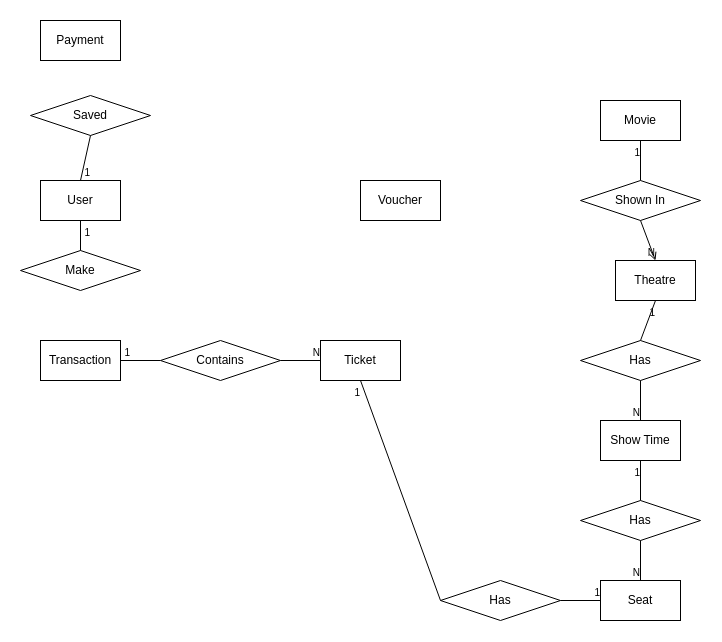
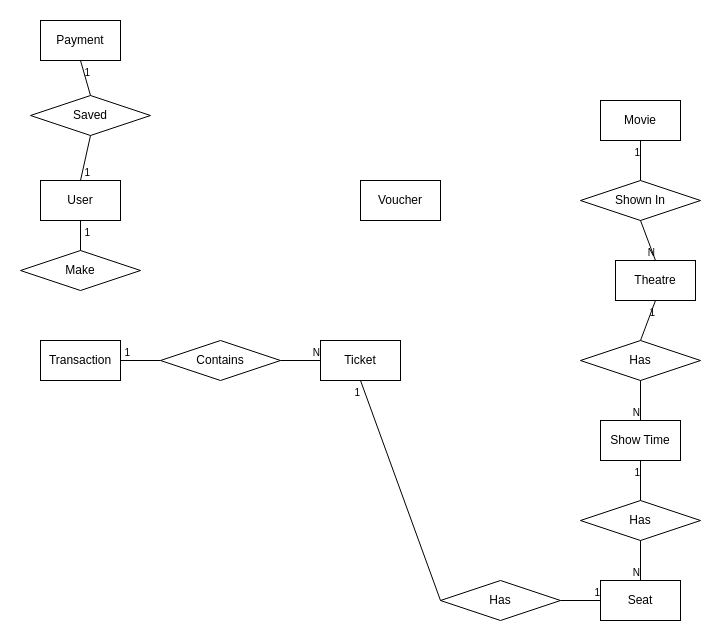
  <mxCell id="0" />
  <mxCell id="1" parent="0" />
  <mxCell id="2" value="Movie" style="whiteSpace=wrap;html=1;align=center;" parent="1" vertex="1"><mxGeometry x="600" y="100" width="80" height="40" as="geometry" /></mxCell>
  <mxCell id="3" value="Theatre" style="whiteSpace=wrap;html=1;align=center;" parent="1" vertex="1"><mxGeometry x="615" y="260" width="80" height="40" as="geometry" /></mxCell>
  <mxCell id="4" value="Shown In" style="shape=rhombus;perimeter=rhombusPerimeter;whiteSpace=wrap;html=1;align=center;" parent="1" vertex="1"><mxGeometry x="580" y="180" width="120" height="40" as="geometry" /></mxCell>
  <mxCell id="5" value="" style="endArrow=none;html=1;rounded=0;fontSize=10;entryX=0.5;entryY=1;entryDx=0;entryDy=0;exitX=0.5;exitY=0;exitDx=0;exitDy=0;" parent="1" source="4" target="2" edge="1"><mxGeometry relative="1" as="geometry"><mxPoint x="500" y="270" as="sourcePoint" /><mxPoint x="660" y="270" as="targetPoint" /></mxGeometry></mxCell>
  <mxCell id="6" value="1" style="resizable=0;html=1;align=right;verticalAlign=bottom;fontSize=10;" parent="5" connectable="0" vertex="1"><mxGeometry x="1" relative="1" as="geometry"><mxPoint y="20" as="offset" /></mxGeometry></mxCell>
- <mxCell id="7" value="" style="endArrow=open;html=1;rounded=0;fontSize=10;exitX=0.5;exitY=1;exitDx=0;exitDy=0;entryX=0.5;entryY=0;entryDx=0;entryDy=0;" parent="1" source="4" target="3" edge="1"><mxGeometry relative="1" as="geometry"><mxPoint x="500" y="270" as="sourcePoint" /><mxPoint x="660" y="270" as="targetPoint" /></mxGeometry></mxCell>
+ <mxCell id="7" value="" style="endArrow=none;html=1;rounded=0;fontSize=10;exitX=0.5;exitY=1;exitDx=0;exitDy=0;entryX=0.5;entryY=0;entryDx=0;entryDy=0;" parent="1" source="4" target="3" edge="1"><mxGeometry relative="1" as="geometry"><mxPoint x="500" y="270" as="sourcePoint" /><mxPoint x="660" y="270" as="targetPoint" /></mxGeometry></mxCell>
  <mxCell id="8" value="N" style="resizable=0;html=1;align=right;verticalAlign=bottom;fontSize=10;" parent="7" connectable="0" vertex="1"><mxGeometry x="1" relative="1" as="geometry" /></mxCell>
  <mxCell id="9" value="Has" style="shape=rhombus;perimeter=rhombusPerimeter;whiteSpace=wrap;html=1;align=center;" parent="1" vertex="1"><mxGeometry x="580" y="340" width="120" height="40" as="geometry" /></mxCell>
  <mxCell id="10" value="" style="endArrow=none;html=1;rounded=0;fontSize=10;entryX=0.5;entryY=1;entryDx=0;entryDy=0;exitX=0.5;exitY=0;exitDx=0;exitDy=0;" parent="1" source="9" target="3" edge="1"><mxGeometry relative="1" as="geometry"><mxPoint x="610" y="310" as="sourcePoint" /><mxPoint x="770" y="310" as="targetPoint" /></mxGeometry></mxCell>
  <mxCell id="11" value="1" style="resizable=0;html=1;align=right;verticalAlign=bottom;fontSize=10;" parent="10" connectable="0" vertex="1"><mxGeometry x="1" relative="1" as="geometry"><mxPoint y="20" as="offset" /></mxGeometry></mxCell>
  <mxCell id="12" value="Show Time" style="whiteSpace=wrap;html=1;align=center;" parent="1" vertex="1"><mxGeometry x="600" y="420" width="80" height="40" as="geometry" /></mxCell>
  <mxCell id="13" value="" style="endArrow=none;html=1;rounded=0;fontSize=10;exitX=0.5;exitY=1;exitDx=0;exitDy=0;entryX=0.5;entryY=0;entryDx=0;entryDy=0;" parent="1" source="9" target="12" edge="1"><mxGeometry relative="1" as="geometry"><mxPoint x="610" y="310" as="sourcePoint" /><mxPoint x="770" y="310" as="targetPoint" /></mxGeometry></mxCell>
  <mxCell id="14" value="N" style="resizable=0;html=1;align=right;verticalAlign=bottom;fontSize=10;" parent="13" connectable="0" vertex="1"><mxGeometry x="1" relative="1" as="geometry" /></mxCell>
  <mxCell id="15" value="Seat" style="whiteSpace=wrap;html=1;align=center;" parent="1" vertex="1"><mxGeometry x="600" y="580" width="80" height="40" as="geometry" /></mxCell>
  <mxCell id="16" value="Has" style="shape=rhombus;perimeter=rhombusPerimeter;whiteSpace=wrap;html=1;align=center;" parent="1" vertex="1"><mxGeometry x="580" y="500" width="120" height="40" as="geometry" /></mxCell>
  <mxCell id="17" value="" style="endArrow=none;html=1;rounded=0;fontSize=10;entryX=0.5;entryY=1;entryDx=0;entryDy=0;exitX=0.5;exitY=0;exitDx=0;exitDy=0;" parent="1" source="16" target="12" edge="1"><mxGeometry relative="1" as="geometry"><mxPoint x="510" y="500" as="sourcePoint" /><mxPoint x="670" y="500" as="targetPoint" /></mxGeometry></mxCell>
  <mxCell id="18" value="1" style="resizable=0;html=1;align=right;verticalAlign=bottom;fontSize=10;" parent="17" connectable="0" vertex="1"><mxGeometry x="1" relative="1" as="geometry"><mxPoint y="20" as="offset" /></mxGeometry></mxCell>
  <mxCell id="19" value="" style="endArrow=none;html=1;rounded=0;fontSize=10;exitX=0.5;exitY=1;exitDx=0;exitDy=0;entryX=0.5;entryY=0;entryDx=0;entryDy=0;" parent="1" source="16" target="15" edge="1"><mxGeometry relative="1" as="geometry"><mxPoint x="510" y="500" as="sourcePoint" /><mxPoint x="670" y="500" as="targetPoint" /></mxGeometry></mxCell>
  <mxCell id="20" value="N" style="resizable=0;html=1;align=right;verticalAlign=bottom;fontSize=10;" parent="19" connectable="0" vertex="1"><mxGeometry x="1" relative="1" as="geometry" /></mxCell>
  <mxCell id="21" value="Ticket" style="whiteSpace=wrap;html=1;align=center;" parent="1" vertex="1"><mxGeometry x="320" y="340" width="80" height="40" as="geometry" /></mxCell>
  <mxCell id="22" value="Has" style="shape=rhombus;perimeter=rhombusPerimeter;whiteSpace=wrap;html=1;align=center;" parent="1" vertex="1"><mxGeometry x="440" y="580" width="120" height="40" as="geometry" /></mxCell>
  <mxCell id="23" value="" style="endArrow=none;html=1;rounded=0;fontSize=10;exitX=1;exitY=0.5;exitDx=0;exitDy=0;entryX=0;entryY=0.5;entryDx=0;entryDy=0;" parent="1" source="22" target="15" edge="1"><mxGeometry relative="1" as="geometry"><mxPoint x="490" y="450" as="sourcePoint" /><mxPoint x="580" y="450" as="targetPoint" /></mxGeometry></mxCell>
  <mxCell id="24" value="1" style="resizable=0;html=1;align=right;verticalAlign=bottom;fontSize=10;" parent="23" connectable="0" vertex="1"><mxGeometry x="1" relative="1" as="geometry" /></mxCell>
  <mxCell id="25" value="" style="endArrow=none;html=1;rounded=0;fontSize=10;entryX=0.5;entryY=1;entryDx=0;entryDy=0;exitX=0;exitY=0.5;exitDx=0;exitDy=0;" parent="1" source="22" target="21" edge="1"><mxGeometry relative="1" as="geometry"><mxPoint x="150" y="440" as="sourcePoint" /><mxPoint x="355" y="580" as="targetPoint" /></mxGeometry></mxCell>
  <mxCell id="26" value="1" style="resizable=0;html=1;align=right;verticalAlign=bottom;fontSize=10;" parent="25" connectable="0" vertex="1"><mxGeometry x="1" relative="1" as="geometry"><mxPoint y="20" as="offset" /></mxGeometry></mxCell>
  <mxCell id="27" value="Contains" style="shape=rhombus;perimeter=rhombusPerimeter;whiteSpace=wrap;html=1;align=center;" parent="1" vertex="1"><mxGeometry x="160" y="340" width="120" height="40" as="geometry" /></mxCell>
  <mxCell id="28" value="" style="endArrow=none;html=1;rounded=0;fontSize=10;entryX=1;entryY=0.5;entryDx=0;entryDy=0;exitX=0;exitY=0.5;exitDx=0;exitDy=0;" parent="1" source="27" target="32" edge="1"><mxGeometry relative="1" as="geometry"><mxPoint x="-20" y="350" as="sourcePoint" /><mxPoint x="120" y="360" as="targetPoint" /></mxGeometry></mxCell>
  <mxCell id="29" value="1" style="resizable=0;html=1;align=right;verticalAlign=bottom;fontSize=10;" parent="28" connectable="0" vertex="1"><mxGeometry x="1" relative="1" as="geometry"><mxPoint x="10" as="offset" /></mxGeometry></mxCell>
  <mxCell id="30" value="" style="endArrow=none;html=1;rounded=0;fontSize=10;exitX=1;exitY=0.5;exitDx=0;exitDy=0;entryX=0;entryY=0.5;entryDx=0;entryDy=0;" parent="1" source="27" target="21" edge="1"><mxGeometry relative="1" as="geometry"><mxPoint x="0" y="300" as="sourcePoint" /><mxPoint x="160" y="300" as="targetPoint" /></mxGeometry></mxCell>
  <mxCell id="31" value="N" style="resizable=0;html=1;align=right;verticalAlign=bottom;fontSize=10;" parent="30" connectable="0" vertex="1"><mxGeometry x="1" relative="1" as="geometry"><mxPoint as="offset" /></mxGeometry></mxCell>
  <mxCell id="32" value="Transaction" style="whiteSpace=wrap;html=1;align=center;" parent="1" vertex="1"><mxGeometry x="40" y="340" width="80" height="40" as="geometry" /></mxCell>
  <mxCell id="33" value="User" style="whiteSpace=wrap;html=1;align=center;" parent="1" vertex="1"><mxGeometry x="40" y="180" width="80" height="40" as="geometry" /></mxCell>
  <mxCell id="34" value="Make" style="shape=rhombus;perimeter=rhombusPerimeter;whiteSpace=wrap;html=1;align=center;" parent="1" vertex="1"><mxGeometry x="20" y="250" width="120" height="40" as="geometry" /></mxCell>
  <mxCell id="35" value="" style="endArrow=none;html=1;rounded=0;fontSize=10;entryX=0.5;entryY=1;entryDx=0;entryDy=0;" parent="1" source="34" target="33" edge="1"><mxGeometry relative="1" as="geometry"><mxPoint x="90" y="430" as="sourcePoint" /><mxPoint x="110" y="240" as="targetPoint" /></mxGeometry></mxCell>
  <mxCell id="36" value="1" style="resizable=0;html=1;align=right;verticalAlign=bottom;fontSize=10;" parent="35" connectable="0" vertex="1"><mxGeometry x="1" relative="1" as="geometry"><mxPoint x="10" y="20" as="offset" /></mxGeometry></mxCell>
  <mxCell id="37" value="Voucher" style="whiteSpace=wrap;html=1;align=center;" parent="1" vertex="1"><mxGeometry x="360" y="180" width="80" height="40" as="geometry" /></mxCell>
  <mxCell id="38" value="Payment" style="whiteSpace=wrap;html=1;align=center;" parent="1" vertex="1"><mxGeometry x="40" y="20" width="80" height="40" as="geometry" /></mxCell>
  <mxCell id="39" value="Saved" style="shape=rhombus;perimeter=rhombusPerimeter;whiteSpace=wrap;html=1;align=center;" parent="1" vertex="1"><mxGeometry x="30" y="95" width="120" height="40" as="geometry" /></mxCell>
  <mxCell id="40" value="" style="endArrow=none;html=1;rounded=0;fontSize=10;entryX=0.5;entryY=0;entryDx=0;entryDy=0;exitX=0.5;exitY=1;exitDx=0;exitDy=0;" parent="1" source="39" target="33" edge="1"><mxGeometry relative="1" as="geometry"><mxPoint x="80" y="150" as="sourcePoint" /><mxPoint x="90" y="230" as="targetPoint" /></mxGeometry></mxCell>
  <mxCell id="41" value="1" style="resizable=0;html=1;align=right;verticalAlign=bottom;fontSize=10;" parent="40" connectable="0" vertex="1"><mxGeometry x="1" relative="1" as="geometry"><mxPoint x="10" as="offset" /></mxGeometry></mxCell>
+ <mxCell id="42" value="" style="endArrow=none;html=1;rounded=0;fontSize=10;entryX=0.5;entryY=1;entryDx=0;entryDy=0;exitX=0.5;exitY=0;exitDx=0;exitDy=0;" parent="1" source="39" target="38" edge="1"><mxGeometry relative="1" as="geometry"><mxPoint x="90" y="150" as="sourcePoint" /><mxPoint x="90" y="190" as="targetPoint" /></mxGeometry></mxCell>
+ <mxCell id="43" value="1" style="resizable=0;html=1;align=right;verticalAlign=bottom;fontSize=10;" parent="42" connectable="0" vertex="1"><mxGeometry x="1" relative="1" as="geometry"><mxPoint x="10" y="20" as="offset" /></mxGeometry></mxCell>
